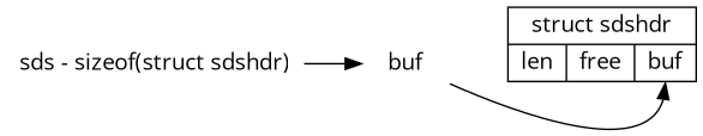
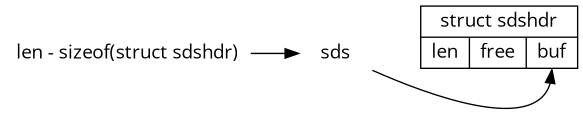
  digraph {
    fontname="Open Sans"
    rankdir=LR
    node [fontname="Open Sans" shape=plaintext]
    edge [fontname="Open Sans"]
-   n1 [label="sds - sizeof(struct sdshdr)"]
-   n2 [label=buf]
+   n1 [label="len - sizeof(struct sdshdr)"]
+   n2 [label=sds]
    n3 [label="struct sdshdr|{<len>len|<free>free|<start_of_buf>buf}" shape=record]
    n1 -> n2
    n2 -> n3 [headport=start_of_buf]
  }
